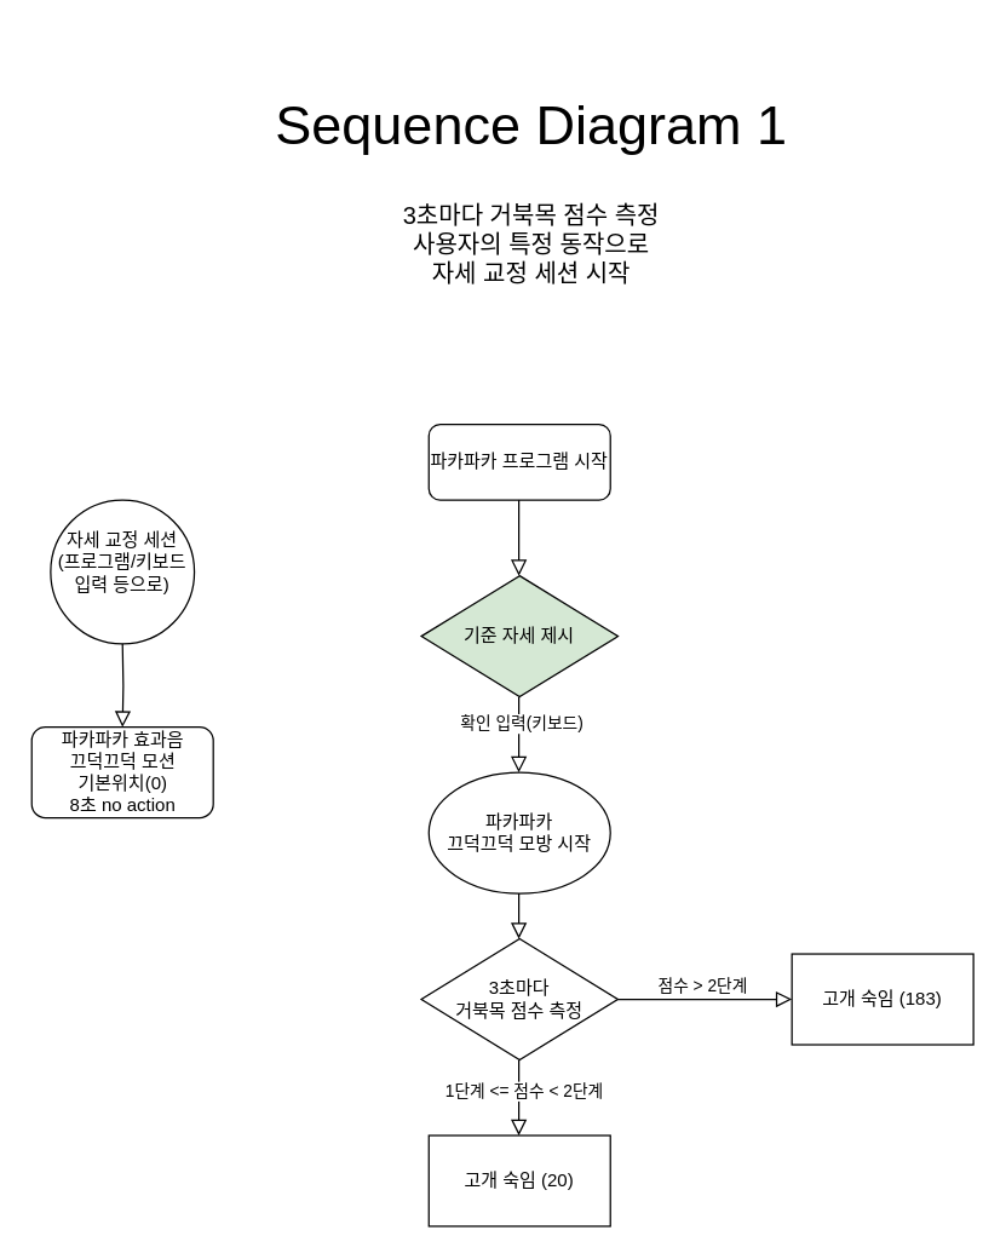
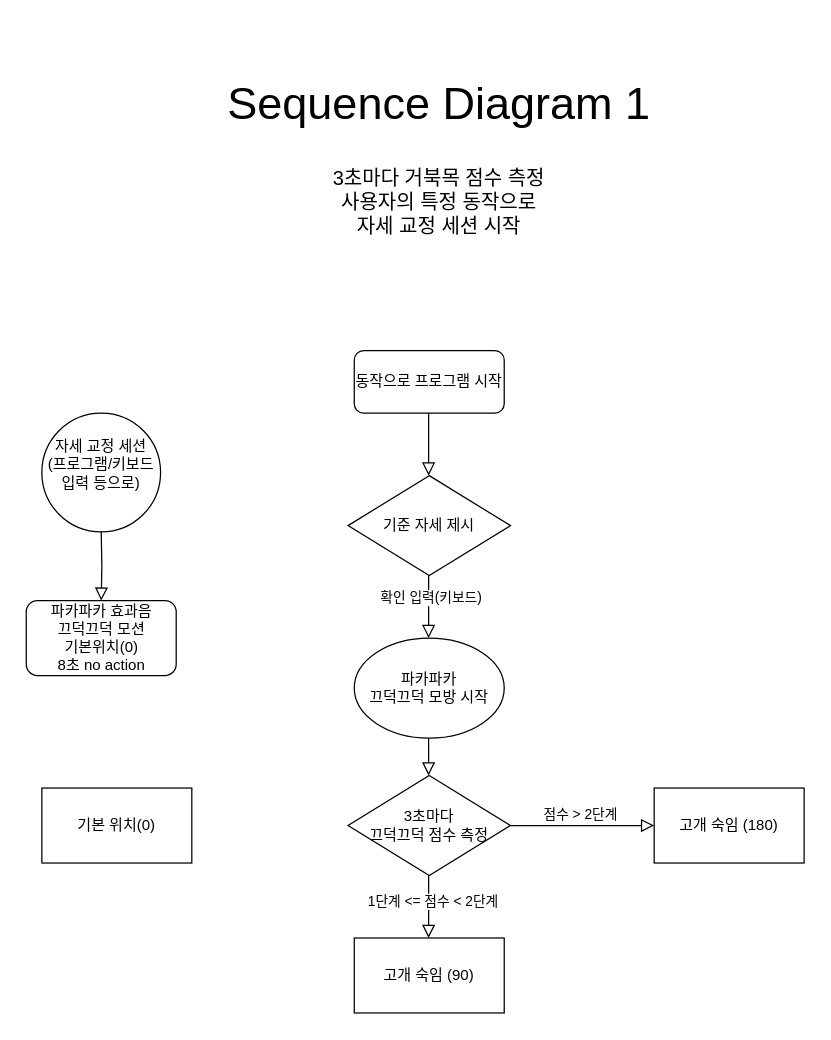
  <mxCell id="0" />
  <mxCell id="1" parent="0" />
- <mxCell id="2" value="파카파카 프로그램 시작" style="rounded=1;whiteSpace=wrap;html=1;" parent="1" vertex="1"><mxGeometry x="283" y="280" width="120" height="50" as="geometry" /></mxCell>
- <mxCell id="3" value="기준 자세 제시" style="rhombus;whiteSpace=wrap;html=1;fillColor=#d5e8d4;" parent="1" vertex="1"><mxGeometry x="278" y="380" width="130" height="80" as="geometry" /></mxCell>
- <mxCell id="4" value="고개 숙임 (20)" style="rounded=0;whiteSpace=wrap;html=1;" parent="1" vertex="1"><mxGeometry x="283" y="750" width="120" height="60" as="geometry" /></mxCell>
- <mxCell id="5" value="고개 숙임 (183)" style="rounded=0;whiteSpace=wrap;html=1;" parent="1" vertex="1"><mxGeometry x="523" y="630" width="120" height="60" as="geometry" /></mxCell>
+ <mxCell id="2" value="동작으로 프로그램 시작" style="rounded=1;whiteSpace=wrap;html=1;" parent="1" vertex="1"><mxGeometry x="283" y="280" width="120" height="50" as="geometry" /></mxCell>
+ <mxCell id="3" value="기준 자세 제시" style="rhombus;whiteSpace=wrap;html=1;" parent="1" vertex="1"><mxGeometry x="278" y="380" width="130" height="80" as="geometry" /></mxCell>
+ <mxCell id="4" value="고개 숙임 (90)" style="rounded=0;whiteSpace=wrap;html=1;" parent="1" vertex="1"><mxGeometry x="283" y="750" width="120" height="60" as="geometry" /></mxCell>
+ <mxCell id="5" value="고개 숙임 (180)" style="rounded=0;whiteSpace=wrap;html=1;" parent="1" vertex="1"><mxGeometry x="523" y="630" width="120" height="60" as="geometry" /></mxCell>
  <mxCell id="6" value="" style="rounded=0;html=1;jettySize=auto;orthogonalLoop=1;fontSize=11;endArrow=block;endFill=0;endSize=8;strokeWidth=1;shadow=0;labelBackgroundColor=none;edgeStyle=orthogonalEdgeStyle;" parent="1" edge="1"><mxGeometry relative="1" as="geometry"><mxPoint x="343" y="330" as="sourcePoint" /><mxPoint x="342.5" y="380" as="targetPoint" /><Array as="points"><mxPoint x="342.5" y="380" /><mxPoint x="342.5" y="380" /></Array></mxGeometry></mxCell>
  <mxCell id="7" value="" style="rounded=0;html=1;jettySize=auto;orthogonalLoop=1;fontSize=11;endArrow=block;endFill=0;endSize=8;strokeWidth=1;shadow=0;labelBackgroundColor=none;edgeStyle=orthogonalEdgeStyle;" parent="1" edge="1"><mxGeometry relative="1" as="geometry"><mxPoint x="343" y="460" as="sourcePoint" /><mxPoint x="342.5" y="510" as="targetPoint" /><Array as="points"><mxPoint x="342.5" y="510" /><mxPoint x="342.5" y="510" /></Array></mxGeometry></mxCell>
  <mxCell id="8" value="확인 입력(키보드)&amp;nbsp;" style="edgeLabel;html=1;align=center;verticalAlign=middle;resizable=0;points=[];" parent="7" vertex="1" connectable="0"><mxGeometry x="-0.32" y="3" relative="1" as="geometry"><mxPoint as="offset" /></mxGeometry></mxCell>
- <mxCell id="10" value="3초마다&lt;div&gt;거북목 점수 측정&lt;/div&gt;" style="rhombus;whiteSpace=wrap;html=1;" parent="1" vertex="1"><mxGeometry x="278" y="620" width="130" height="80" as="geometry" /></mxCell>
+ <mxCell id="9" value="기본 위치(0)" style="rounded=0;whiteSpace=wrap;html=1;" parent="1" vertex="1"><mxGeometry x="33" y="630" width="120" height="60" as="geometry" /></mxCell>
+ <mxCell id="10" value="3초마다&lt;div&gt;끄덕끄덕 점수 측정&lt;/div&gt;" style="rhombus;whiteSpace=wrap;html=1;" parent="1" vertex="1"><mxGeometry x="278" y="620" width="130" height="80" as="geometry" /></mxCell>
  <mxCell id="11" value="" style="rounded=0;html=1;jettySize=auto;orthogonalLoop=1;fontSize=11;endArrow=block;endFill=0;endSize=8;strokeWidth=1;shadow=0;labelBackgroundColor=none;edgeStyle=orthogonalEdgeStyle;" parent="1" edge="1"><mxGeometry relative="1" as="geometry"><mxPoint x="343" y="570" as="sourcePoint" /><mxPoint x="342.5" y="620" as="targetPoint" /><Array as="points"><mxPoint x="342.5" y="620" /><mxPoint x="342.5" y="620" /></Array></mxGeometry></mxCell>
  <mxCell id="12" value="" style="rounded=0;html=1;jettySize=auto;orthogonalLoop=1;fontSize=11;endArrow=block;endFill=0;endSize=8;strokeWidth=1;shadow=0;labelBackgroundColor=none;edgeStyle=orthogonalEdgeStyle;" parent="1" edge="1"><mxGeometry relative="1" as="geometry"><mxPoint x="343" y="700" as="sourcePoint" /><mxPoint x="342.5" y="750" as="targetPoint" /><Array as="points"><mxPoint x="342.5" y="750" /><mxPoint x="342.5" y="750" /></Array></mxGeometry></mxCell>
  <mxCell id="13" value="1단계 &amp;lt;= 점수 &amp;lt; 2단계" style="edgeLabel;html=1;align=center;verticalAlign=middle;resizable=0;points=[];" parent="12" vertex="1" connectable="0"><mxGeometry x="-0.2" y="3" relative="1" as="geometry"><mxPoint as="offset" /></mxGeometry></mxCell>
  <mxCell id="14" value="" style="rounded=0;html=1;jettySize=auto;orthogonalLoop=1;fontSize=11;endArrow=block;endFill=0;endSize=8;strokeWidth=1;shadow=0;labelBackgroundColor=none;edgeStyle=orthogonalEdgeStyle;entryX=0;entryY=0.5;entryDx=0;entryDy=0;exitX=1;exitY=0.5;exitDx=0;exitDy=0;" parent="1" source="10" edge="1"><mxGeometry relative="1" as="geometry"><mxPoint x="473.5" y="670" as="sourcePoint" /><mxPoint x="523" y="660" as="targetPoint" /><Array as="points"><mxPoint x="503" y="660" /><mxPoint x="503" y="660" /></Array></mxGeometry></mxCell>
  <mxCell id="15" value="점수 &amp;gt; 2단계" style="edgeLabel;html=1;align=center;verticalAlign=middle;resizable=0;points=[];" parent="14" vertex="1" connectable="0"><mxGeometry x="-0.44" y="-3" relative="1" as="geometry"><mxPoint x="23" y="-13" as="offset" /></mxGeometry></mxCell>
  <mxCell id="16" value="&lt;div&gt;&lt;font style=&quot;font-size: 36px;&quot;&gt;Sequence Diagram 1&lt;/font&gt;&lt;/div&gt;&lt;div&gt;&lt;font style=&quot;font-size: 24px;&quot;&gt;&lt;br&gt;&lt;/font&gt;&lt;/div&gt;&lt;font size=&quot;3&quot;&gt;3초마다 거북목 점수 측정&lt;/font&gt;&lt;div&gt;&lt;font size=&quot;3&quot;&gt;&amp;nbsp;사용자의 특정 동작으로&amp;nbsp;&lt;/font&gt;&lt;/div&gt;&lt;div&gt;&lt;font size=&quot;3&quot;&gt;자세 교정 세션 시작&lt;/font&gt;&lt;/div&gt;" style="text;html=1;align=center;verticalAlign=middle;whiteSpace=wrap;rounded=0;" parent="1" vertex="1"><mxGeometry x="93" y="20" width="516" height="210" as="geometry" /></mxCell>
  <mxCell id="17" value="파카파카&lt;div&gt;끄덕끄덕 모방 시작&lt;/div&gt;" style="ellipse;whiteSpace=wrap;html=1;" parent="1" vertex="1"><mxGeometry x="283" y="510" width="120" height="80" as="geometry" /></mxCell>
  <mxCell id="18" value="자세 교정 세션&lt;div&gt;(프로그램/키보드 입력 등으로)&lt;/div&gt;&lt;div&gt;&lt;br&gt;&lt;/div&gt;" style="ellipse;whiteSpace=wrap;html=1;aspect=fixed;" parent="1" vertex="1"><mxGeometry x="33" y="330" width="95" height="95" as="geometry" /></mxCell>
  <mxCell id="19" value="" style="rounded=0;html=1;jettySize=auto;orthogonalLoop=1;fontSize=11;endArrow=block;endFill=0;endSize=8;strokeWidth=1;shadow=0;labelBackgroundColor=none;edgeStyle=orthogonalEdgeStyle;entryX=0.5;entryY=0;entryDx=0;entryDy=0;" parent="1" target="20" edge="1"><mxGeometry relative="1" as="geometry"><mxPoint x="80.5" y="425" as="sourcePoint" /><mxPoint x="80" y="475" as="targetPoint" /><Array as="points" /></mxGeometry></mxCell>
  <mxCell id="20" value="파카파카 효과음&lt;div&gt;끄덕끄덕 모션&lt;/div&gt;&lt;div&gt;기본위치(0)&lt;/div&gt;&lt;div&gt;8초 no action&lt;/div&gt;" style="whiteSpace=wrap;html=1;rounded=1;" parent="1" vertex="1"><mxGeometry x="20.5" y="480" width="120" height="60" as="geometry" /></mxCell>
